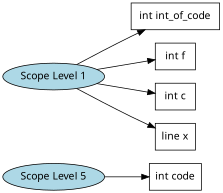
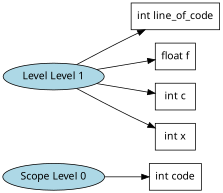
  digraph {
    fontname="Noto Sans"
    rankdir=LR
    node [fillcolor=white fontname="Noto Sans" style=filled shape=box]
    edge [color=black fontname="Noto Sans"]
-   n1 [fillcolor=lightblue label="Scope Level 5" shape=""]
+   n1 [fillcolor=lightblue label="Scope Level 0" shape=""]
    n2 [label="int code"]
-   n3 [fillcolor=lightblue label="Scope Level 1" shape=""]
-   n4 [label="int int_of_code"]
-   n5 [label="int f"]
+   n3 [fillcolor=lightblue label="Level Level 1" shape=""]
+   n4 [label="int line_of_code"]
+   n5 [label="float f"]
    n6 [label="int c"]
-   n7 [label="line x"]
+   n7 [label="int x"]
    n1 -> n2
    n3 -> n4
    n3 -> n5
    n3 -> n6
    n3 -> n7
  }
